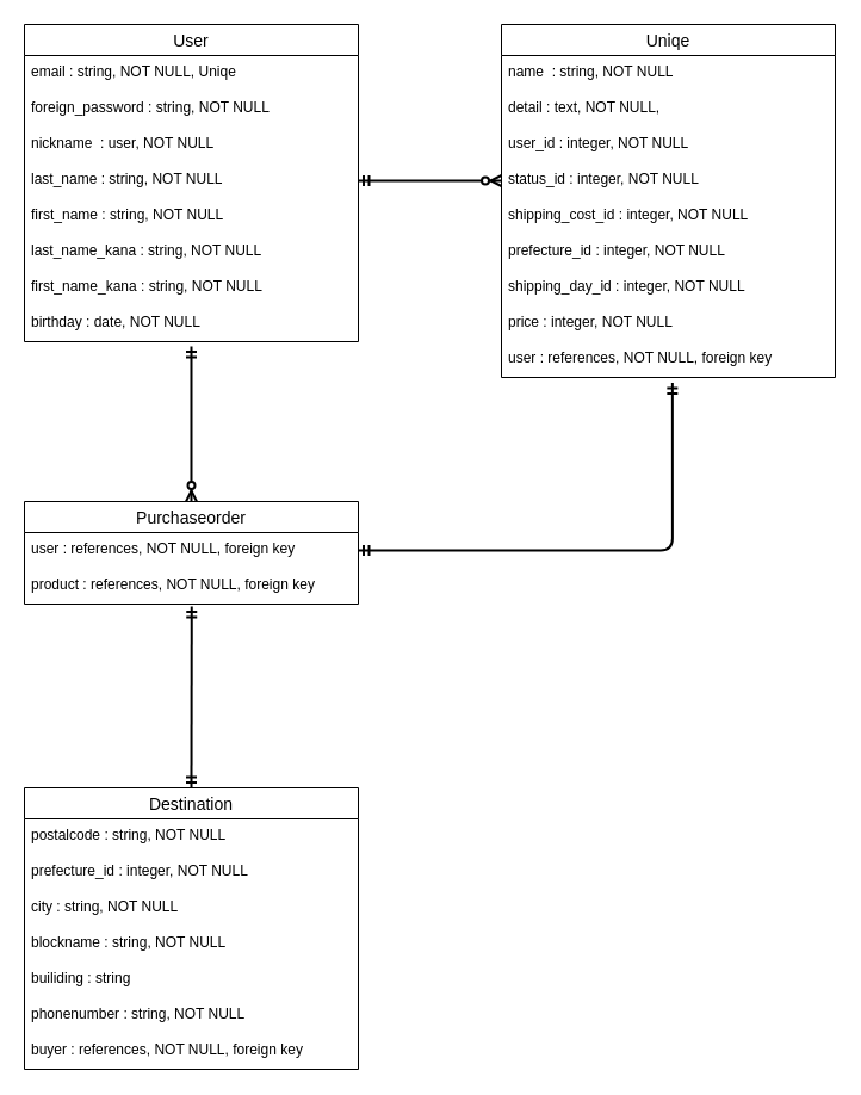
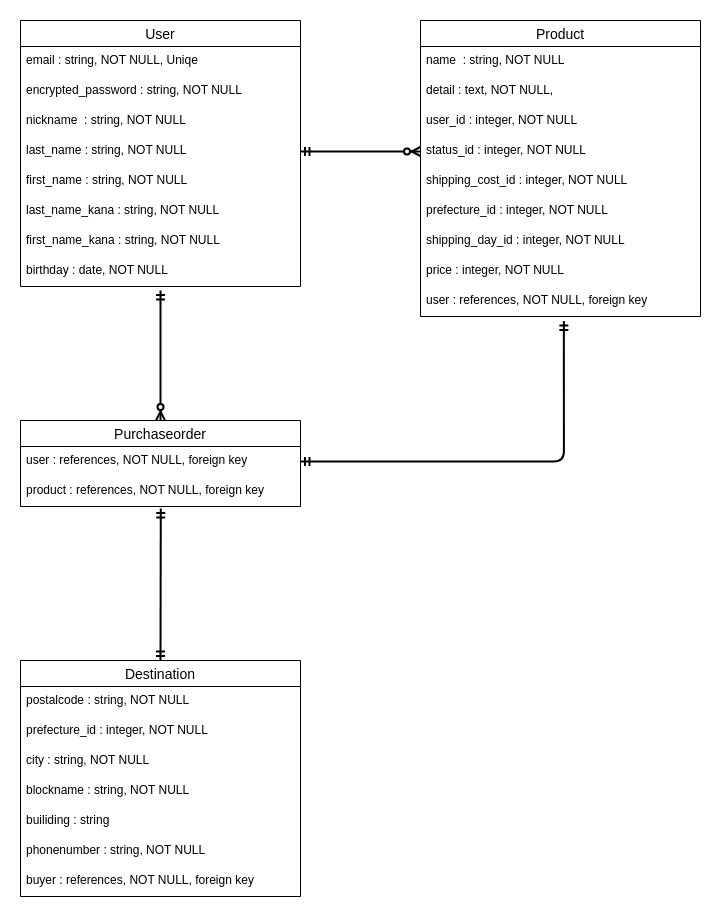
  <mxCell id="0" />
  <mxCell id="1" parent="0" />
  <mxCell id="2" value="User" style="swimlane;fontStyle=0;childLayout=stackLayout;horizontal=1;startSize=26;horizontalStack=0;resizeParent=1;resizeParentMax=0;resizeLast=0;collapsible=1;marginBottom=0;align=center;fontSize=14;" vertex="1" parent="1"><mxGeometry y="20" width="280" height="266" as="geometry" x="20" /></mxCell>
  <mxCell id="3" value="email : string, NOT NULL, Uniqe" style="text;strokeColor=none;fillColor=none;spacingLeft=4;spacingRight=4;overflow=hidden;rotatable=0;points=[[0,0.5],[1,0.5]];portConstraint=eastwest;fontSize=12;" vertex="1" parent="2"><mxGeometry y="26" width="280" height="30" as="geometry" /></mxCell>
- <mxCell id="4" value="foreign_password : string, NOT NULL" style="text;strokeColor=none;fillColor=none;spacingLeft=4;spacingRight=4;overflow=hidden;rotatable=0;points=[[0,0.5],[1,0.5]];portConstraint=eastwest;fontSize=12;fontStyle=0;verticalAlign=top;" vertex="1" parent="2"><mxGeometry y="56" width="280" height="30" as="geometry" /></mxCell>
- <mxCell id="5" value="nickname  : user, NOT NULL" style="text;strokeColor=none;fillColor=none;spacingLeft=4;spacingRight=4;overflow=hidden;rotatable=0;points=[[0,0.5],[1,0.5]];portConstraint=eastwest;fontSize=12;" vertex="1" parent="2"><mxGeometry y="86" width="280" height="30" as="geometry" /></mxCell>
+ <mxCell id="4" value="encrypted_password : string, NOT NULL" style="text;strokeColor=none;fillColor=none;spacingLeft=4;spacingRight=4;overflow=hidden;rotatable=0;points=[[0,0.5],[1,0.5]];portConstraint=eastwest;fontSize=12;fontStyle=0;verticalAlign=top;" vertex="1" parent="2"><mxGeometry y="56" width="280" height="30" as="geometry" /></mxCell>
+ <mxCell id="5" value="nickname  : string, NOT NULL" style="text;strokeColor=none;fillColor=none;spacingLeft=4;spacingRight=4;overflow=hidden;rotatable=0;points=[[0,0.5],[1,0.5]];portConstraint=eastwest;fontSize=12;" vertex="1" parent="2"><mxGeometry y="86" width="280" height="30" as="geometry" /></mxCell>
  <mxCell id="6" value="last_name : string, NOT NULL" style="text;strokeColor=none;fillColor=none;spacingLeft=4;spacingRight=4;overflow=hidden;rotatable=0;points=[[0,0.5],[1,0.5]];portConstraint=eastwest;fontSize=12;" vertex="1" parent="2"><mxGeometry y="116" width="280" height="30" as="geometry" /></mxCell>
  <mxCell id="7" value="first_name : string, NOT NULL" style="text;strokeColor=none;fillColor=none;spacingLeft=4;spacingRight=4;overflow=hidden;rotatable=0;points=[[0,0.5],[1,0.5]];portConstraint=eastwest;fontSize=12;" vertex="1" parent="2"><mxGeometry y="146" width="280" height="30" as="geometry" /></mxCell>
  <mxCell id="8" value="last_name_kana : string, NOT NULL" style="text;strokeColor=none;fillColor=none;spacingLeft=4;spacingRight=4;overflow=hidden;rotatable=0;points=[[0,0.5],[1,0.5]];portConstraint=eastwest;fontSize=12;" vertex="1" parent="2"><mxGeometry y="176" width="280" height="30" as="geometry" /></mxCell>
  <mxCell id="9" value="first_name_kana : string, NOT NULL" style="text;strokeColor=none;fillColor=none;spacingLeft=4;spacingRight=4;overflow=hidden;rotatable=0;points=[[0,0.5],[1,0.5]];portConstraint=eastwest;fontSize=12;" vertex="1" parent="2"><mxGeometry y="206" width="280" height="30" as="geometry" /></mxCell>
  <mxCell id="10" value="birthday : date, NOT NULL" style="text;strokeColor=none;fillColor=none;spacingLeft=4;spacingRight=4;overflow=hidden;rotatable=0;points=[[0,0.5],[1,0.5]];portConstraint=eastwest;fontSize=12;" vertex="1" parent="2"><mxGeometry y="236" width="280" height="30" as="geometry" /></mxCell>
- <mxCell id="11" value="Uniqe" style="swimlane;fontStyle=0;childLayout=stackLayout;horizontal=1;startSize=26;horizontalStack=0;resizeParent=1;resizeParentMax=0;resizeLast=0;collapsible=1;marginBottom=0;align=center;fontSize=14;" vertex="1" parent="1"><mxGeometry x="420" y="20" width="280" height="296" as="geometry" /></mxCell>
+ <mxCell id="11" value="Product" style="swimlane;fontStyle=0;childLayout=stackLayout;horizontal=1;startSize=26;horizontalStack=0;resizeParent=1;resizeParentMax=0;resizeLast=0;collapsible=1;marginBottom=0;align=center;fontSize=14;" vertex="1" parent="1"><mxGeometry x="420" y="20" width="280" height="296" as="geometry" /></mxCell>
  <mxCell id="12" value="name  : string, NOT NULL&#10;  " style="text;strokeColor=none;fillColor=none;spacingLeft=4;spacingRight=4;overflow=hidden;rotatable=0;points=[[0,0.5],[1,0.5]];portConstraint=eastwest;fontSize=12;" vertex="1" parent="11"><mxGeometry y="26" width="280" height="30" as="geometry" /></mxCell>
  <mxCell id="13" value="detail : text, NOT NULL," style="text;strokeColor=none;fillColor=none;spacingLeft=4;spacingRight=4;overflow=hidden;rotatable=0;points=[[0,0.5],[1,0.5]];portConstraint=eastwest;fontSize=12;" vertex="1" parent="11"><mxGeometry y="56" width="280" height="30" as="geometry" /></mxCell>
  <mxCell id="14" value="user_id : integer, NOT NULL" style="text;strokeColor=none;fillColor=none;spacingLeft=4;spacingRight=4;overflow=hidden;rotatable=0;points=[[0,0.5],[1,0.5]];portConstraint=eastwest;fontSize=12;" vertex="1" parent="11"><mxGeometry y="86" width="280" height="30" as="geometry" /></mxCell>
  <mxCell id="15" value="status_id : integer, NOT NULL" style="text;strokeColor=none;fillColor=none;spacingLeft=4;spacingRight=4;overflow=hidden;rotatable=0;points=[[0,0.5],[1,0.5]];portConstraint=eastwest;fontSize=12;" vertex="1" parent="11"><mxGeometry y="116" width="280" height="30" as="geometry" /></mxCell>
  <mxCell id="16" value="shipping_cost_id : integer, NOT NULL" style="text;strokeColor=none;fillColor=none;spacingLeft=4;spacingRight=4;overflow=hidden;rotatable=0;points=[[0,0.5],[1,0.5]];portConstraint=eastwest;fontSize=12;" vertex="1" parent="11"><mxGeometry y="146" width="280" height="30" as="geometry" /></mxCell>
  <mxCell id="17" value="prefecture_id : integer, NOT NULL" style="text;strokeColor=none;fillColor=none;spacingLeft=4;spacingRight=4;overflow=hidden;rotatable=0;points=[[0,0.5],[1,0.5]];portConstraint=eastwest;fontSize=12;" vertex="1" parent="11"><mxGeometry y="176" width="280" height="30" as="geometry" /></mxCell>
  <mxCell id="18" value="shipping_day_id : integer, NOT NULL" style="text;strokeColor=none;fillColor=none;spacingLeft=4;spacingRight=4;overflow=hidden;rotatable=0;points=[[0,0.5],[1,0.5]];portConstraint=eastwest;fontSize=12;" vertex="1" parent="11"><mxGeometry y="206" width="280" height="30" as="geometry" /></mxCell>
  <mxCell id="19" value="price : integer, NOT NULL" style="text;strokeColor=none;fillColor=none;spacingLeft=4;spacingRight=4;overflow=hidden;rotatable=0;points=[[0,0.5],[1,0.5]];portConstraint=eastwest;fontSize=12;" vertex="1" parent="11"><mxGeometry y="236" width="280" height="30" as="geometry" /></mxCell>
  <mxCell id="20" value="user : references, NOT NULL, foreign key" style="text;strokeColor=none;fillColor=none;spacingLeft=4;spacingRight=4;overflow=hidden;rotatable=0;points=[[0,0.5],[1,0.5]];portConstraint=eastwest;fontSize=12;" vertex="1" parent="11"><mxGeometry y="266" width="280" height="30" as="geometry" /></mxCell>
  <mxCell id="21" value="Purchaseorder" style="swimlane;fontStyle=0;childLayout=stackLayout;horizontal=1;startSize=26;horizontalStack=0;resizeParent=1;resizeParentMax=0;resizeLast=0;collapsible=1;marginBottom=0;align=center;fontSize=14;" vertex="1" parent="1"><mxGeometry y="420" width="280" height="86" as="geometry" x="20" /></mxCell>
  <mxCell id="22" value="user : references, NOT NULL, foreign key" style="text;strokeColor=none;fillColor=none;spacingLeft=4;spacingRight=4;overflow=hidden;rotatable=0;points=[[0,0.5],[1,0.5]];portConstraint=eastwest;fontSize=12;" vertex="1" parent="21"><mxGeometry y="26" width="280" height="30" as="geometry" /></mxCell>
  <mxCell id="23" value="product : references, NOT NULL, foreign key" style="text;strokeColor=none;fillColor=none;spacingLeft=4;spacingRight=4;overflow=hidden;rotatable=0;points=[[0,0.5],[1,0.5]];portConstraint=eastwest;fontSize=12;" vertex="1" parent="21"><mxGeometry y="56" width="280" height="30" as="geometry" /></mxCell>
  <mxCell id="24" value="Destination" style="swimlane;fontStyle=0;childLayout=stackLayout;horizontal=1;startSize=26;horizontalStack=0;resizeParent=1;resizeParentMax=0;resizeLast=0;collapsible=1;marginBottom=0;align=center;fontSize=14;" vertex="1" parent="1"><mxGeometry y="660" width="280" height="236" as="geometry" x="20" /></mxCell>
  <mxCell id="25" value="postalcode : string, NOT NULL" style="text;strokeColor=none;fillColor=none;spacingLeft=4;spacingRight=4;overflow=hidden;rotatable=0;points=[[0,0.5],[1,0.5]];portConstraint=eastwest;fontSize=12;" vertex="1" parent="24"><mxGeometry y="26" width="280" height="30" as="geometry" /></mxCell>
  <mxCell id="26" value="prefecture_id : integer, NOT NULL" style="text;strokeColor=none;fillColor=none;spacingLeft=4;spacingRight=4;overflow=hidden;rotatable=0;points=[[0,0.5],[1,0.5]];portConstraint=eastwest;fontSize=12;" vertex="1" parent="24"><mxGeometry y="56" width="280" height="30" as="geometry" /></mxCell>
  <mxCell id="27" value="city : string, NOT NULL" style="text;strokeColor=none;fillColor=none;spacingLeft=4;spacingRight=4;overflow=hidden;rotatable=0;points=[[0,0.5],[1,0.5]];portConstraint=eastwest;fontSize=12;" vertex="1" parent="24"><mxGeometry y="86" width="280" height="30" as="geometry" /></mxCell>
  <mxCell id="28" value="blockname : string, NOT NULL" style="text;strokeColor=none;fillColor=none;spacingLeft=4;spacingRight=4;overflow=hidden;rotatable=0;points=[[0,0.5],[1,0.5]];portConstraint=eastwest;fontSize=12;" vertex="1" parent="24"><mxGeometry y="116" width="280" height="30" as="geometry" /></mxCell>
  <mxCell id="29" value="builiding : string" style="text;strokeColor=none;fillColor=none;spacingLeft=4;spacingRight=4;overflow=hidden;rotatable=0;points=[[0,0.5],[1,0.5]];portConstraint=eastwest;fontSize=12;" vertex="1" parent="24"><mxGeometry y="146" width="280" height="30" as="geometry" /></mxCell>
  <mxCell id="30" value="phonenumber : string, NOT NULL" style="text;strokeColor=none;fillColor=none;spacingLeft=4;spacingRight=4;overflow=hidden;rotatable=0;points=[[0,0.5],[1,0.5]];portConstraint=eastwest;fontSize=12;" vertex="1" parent="24"><mxGeometry y="176" width="280" height="30" as="geometry" /></mxCell>
  <mxCell id="31" value="buyer : references, NOT NULL, foreign key" style="text;strokeColor=none;fillColor=none;spacingLeft=4;spacingRight=4;overflow=hidden;rotatable=0;points=[[0,0.5],[1,0.5]];portConstraint=eastwest;fontSize=12;" vertex="1" parent="24"><mxGeometry y="206" width="280" height="30" as="geometry" /></mxCell>
  <mxCell id="32" value="" style="edgeStyle=entityRelationEdgeStyle;fontSize=12;html=1;endArrow=ERzeroToMany;startArrow=ERmandOne;exitX=1;exitY=0.5;exitDx=0;exitDy=0;entryX=0;entryY=0.5;entryDx=0;entryDy=0;strokeWidth=2;" edge="1" parent="1" source="6" target="15"><mxGeometry width="100" height="100" relative="1" as="geometry"><mxPoint x="320" y="430" as="sourcePoint" /><mxPoint x="420" y="330" as="targetPoint" /></mxGeometry></mxCell>
  <mxCell id="33" value="" style="fontSize=12;html=1;endArrow=ERzeroToMany;startArrow=ERmandOne;entryX=0.5;entryY=0;entryDx=0;entryDy=0;strokeWidth=2;jumpSize=7;" edge="1" parent="1" target="21"><mxGeometry width="100" height="100" relative="1" as="geometry"><mxPoint x="160" y="290" as="sourcePoint" /><mxPoint x="350" y="390" as="targetPoint" /></mxGeometry></mxCell>
  <mxCell id="34" value="" style="fontSize=12;html=1;endArrow=ERmandOne;startArrow=ERmandOne;strokeWidth=2;jumpSize=7;exitX=1;exitY=0.5;exitDx=0;exitDy=0;entryX=0.512;entryY=1.147;entryDx=0;entryDy=0;entryPerimeter=0;edgeStyle=orthogonalEdgeStyle;" edge="1" parent="1" source="22" target="20"><mxGeometry width="100" height="100" relative="1" as="geometry"><mxPoint x="310" y="360" as="sourcePoint" /><mxPoint x="410" y="260" as="targetPoint" /><Array as="points"><mxPoint x="563" y="461" /></Array></mxGeometry></mxCell>
  <mxCell id="35" value="" style="fontSize=12;html=1;endArrow=ERmandOne;startArrow=ERmandOne;strokeWidth=2;jumpSize=7;exitX=0.501;exitY=1.069;exitDx=0;exitDy=0;entryX=0.5;entryY=0;entryDx=0;entryDy=0;exitPerimeter=0;" edge="1" parent="1" source="23" target="24"><mxGeometry width="100" height="100" relative="1" as="geometry"><mxPoint x="310" y="360" as="sourcePoint" /><mxPoint x="410" y="260" as="targetPoint" /><Array as="points" /></mxGeometry></mxCell>
